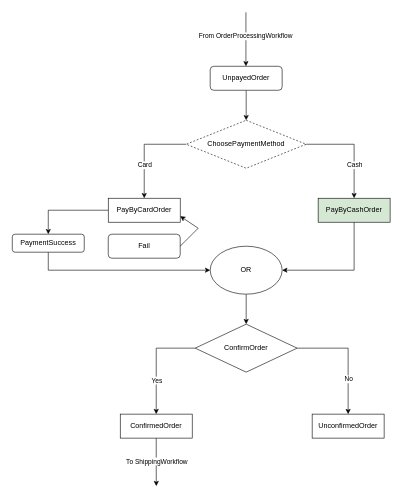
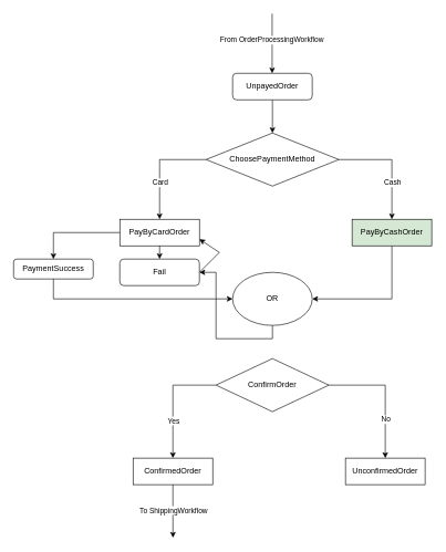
  <mxCell id="0" />
  <mxCell id="1" parent="0" />
  <mxCell id="2" style="edgeStyle=orthogonalEdgeStyle;rounded=0;orthogonalLoop=1;jettySize=auto;html=1;entryX=0.5;entryY=0;entryDx=0;entryDy=0;" parent="1" source="3" target="10" edge="1"><mxGeometry relative="1" as="geometry" /></mxCell>
  <mxCell id="3" value="UnpayedOrder" style="rounded=1;whiteSpace=wrap;html=1;fontSize=12;glass=0;strokeWidth=1;shadow=0;" parent="1" vertex="1"><mxGeometry x="350" y="110" width="120" height="40" as="geometry" /></mxCell>
  <mxCell id="4" value="" style="endArrow=classic;html=1;rounded=0;" parent="1" edge="1"><mxGeometry width="50" height="50" relative="1" as="geometry"><mxPoint x="409.58" y="20" as="sourcePoint" /><mxPoint x="409.58" y="110" as="targetPoint" /></mxGeometry></mxCell>
  <mxCell id="5" value="From OrderProcessingWorkflow" style="edgeLabel;html=1;align=center;verticalAlign=middle;resizable=0;points=[];" parent="4" vertex="1" connectable="0"><mxGeometry x="-0.133" y="-1" relative="1" as="geometry"><mxPoint as="offset" /></mxGeometry></mxCell>
  <mxCell id="6" style="edgeStyle=orthogonalEdgeStyle;rounded=0;orthogonalLoop=1;jettySize=auto;html=1;exitX=0;exitY=0.5;exitDx=0;exitDy=0;entryX=0.5;entryY=0;entryDx=0;entryDy=0;" parent="1" source="10" target="11" edge="1"><mxGeometry relative="1" as="geometry" /></mxCell>
  <mxCell id="7" value="Card" style="edgeLabel;html=1;align=center;verticalAlign=middle;resizable=0;points=[];" parent="6" vertex="1" connectable="0"><mxGeometry x="0.303" relative="1" as="geometry"><mxPoint as="offset" /></mxGeometry></mxCell>
  <mxCell id="8" style="edgeStyle=orthogonalEdgeStyle;rounded=0;orthogonalLoop=1;jettySize=auto;html=1;exitX=1;exitY=0.5;exitDx=0;exitDy=0;entryX=0.5;entryY=0;entryDx=0;entryDy=0;" parent="1" source="10" target="13" edge="1"><mxGeometry relative="1" as="geometry" /></mxCell>
  <mxCell id="9" value="Cash" style="edgeLabel;html=1;align=center;verticalAlign=middle;resizable=0;points=[];" parent="8" vertex="1" connectable="0"><mxGeometry x="0.336" relative="1" as="geometry"><mxPoint as="offset" /></mxGeometry></mxCell>
- <mxCell id="10" value="ChoosePaymentMethod" style="rhombus;whiteSpace=wrap;html=1;dashed=1;" parent="1" vertex="1"><mxGeometry x="310" y="200" width="200" height="80" as="geometry" /></mxCell>
+ <mxCell id="10" value="ChoosePaymentMethod" style="rhombus;whiteSpace=wrap;html=1;" parent="1" vertex="1"><mxGeometry x="310" y="200" width="200" height="80" as="geometry" /></mxCell>
  <mxCell id="11" value="PayByCardOrder" style="rounded=0;whiteSpace=wrap;html=1;" parent="1" vertex="1"><mxGeometry x="180" y="330" width="120" height="40" as="geometry" /></mxCell>
  <mxCell id="12" style="edgeStyle=orthogonalEdgeStyle;rounded=0;orthogonalLoop=1;jettySize=auto;html=1;exitX=0.5;exitY=1;exitDx=0;exitDy=0;entryX=1;entryY=0.5;entryDx=0;entryDy=0;" parent="1" source="13" target="15" edge="1"><mxGeometry relative="1" as="geometry" /></mxCell>
  <mxCell id="13" value="PayByCashOrder" style="rounded=0;whiteSpace=wrap;html=1;fillColor=#d5e8d4;" parent="1" vertex="1"><mxGeometry x="530" y="330" width="120" height="40" as="geometry" /></mxCell>
- <mxCell id="14" style="edgeStyle=orthogonalEdgeStyle;rounded=0;orthogonalLoop=1;jettySize=auto;html=1;exitX=0.5;exitY=1;exitDx=0;exitDy=0;entryX=0.5;entryY=0;entryDx=0;entryDy=0;" parent="1" source="15" target="20" edge="1"><mxGeometry relative="1" as="geometry" /></mxCell>
+ <mxCell id="14" style="edgeStyle=orthogonalEdgeStyle;rounded=0;orthogonalLoop=1;jettySize=auto;html=1;exitX=0.5;exitY=1;exitDx=0;exitDy=0;" parent="1" source="15" target="28" edge="1"><mxGeometry relative="1" as="geometry" /></mxCell>
  <mxCell id="15" value="OR" style="ellipse;whiteSpace=wrap;html=1;" parent="1" vertex="1"><mxGeometry x="350" y="410" width="120" height="80" as="geometry" /></mxCell>
  <mxCell id="16" style="edgeStyle=orthogonalEdgeStyle;rounded=0;orthogonalLoop=1;jettySize=auto;html=1;exitX=0;exitY=0.5;exitDx=0;exitDy=0;entryX=0.5;entryY=0;entryDx=0;entryDy=0;" parent="1" source="20" target="23" edge="1"><mxGeometry relative="1" as="geometry" /></mxCell>
  <mxCell id="17" value="Yes" style="edgeLabel;html=1;align=center;verticalAlign=middle;resizable=0;points=[];" parent="16" vertex="1" connectable="0"><mxGeometry x="0.35" relative="1" as="geometry"><mxPoint as="offset" /></mxGeometry></mxCell>
  <mxCell id="18" style="edgeStyle=orthogonalEdgeStyle;rounded=0;orthogonalLoop=1;jettySize=auto;html=1;exitX=1;exitY=0.5;exitDx=0;exitDy=0;entryX=0.5;entryY=0;entryDx=0;entryDy=0;" parent="1" source="20" target="24" edge="1"><mxGeometry relative="1" as="geometry" /></mxCell>
  <mxCell id="19" value="No" style="edgeLabel;html=1;align=center;verticalAlign=middle;resizable=0;points=[];" parent="18" vertex="1" connectable="0"><mxGeometry x="0.395" relative="1" as="geometry"><mxPoint as="offset" /></mxGeometry></mxCell>
  <mxCell id="20" value="ConfirmOrder" style="rhombus;whiteSpace=wrap;html=1;" parent="1" vertex="1"><mxGeometry x="325" y="540" width="170" height="80" as="geometry" /></mxCell>
  <mxCell id="21" style="edgeStyle=orthogonalEdgeStyle;rounded=0;orthogonalLoop=1;jettySize=auto;html=1;exitX=0.5;exitY=1;exitDx=0;exitDy=0;" parent="1" source="23" edge="1"><mxGeometry relative="1" as="geometry"><mxPoint x="260.138" y="810" as="targetPoint" /></mxGeometry></mxCell>
  <mxCell id="22" value="To ShippingWorkflow" style="edgeLabel;html=1;align=center;verticalAlign=middle;resizable=0;points=[];" parent="21" vertex="1" connectable="0"><mxGeometry x="-0.068" relative="1" as="geometry"><mxPoint as="offset" /></mxGeometry></mxCell>
  <mxCell id="23" value="ConfirmedOrder" style="rounded=0;whiteSpace=wrap;html=1;" parent="1" vertex="1"><mxGeometry x="200" y="690" width="120" height="40" as="geometry" /></mxCell>
  <mxCell id="24" value="UnconfirmedOrder" style="rounded=0;whiteSpace=wrap;html=1;" parent="1" vertex="1"><mxGeometry x="520" y="690" width="120" height="40" as="geometry" /></mxCell>
+ <mxCell id="25" value="" style="endArrow=classic;html=1;rounded=0;exitX=0.5;exitY=1;exitDx=0;exitDy=0;entryX=0.5;entryY=0;entryDx=0;entryDy=0;" edge="1" parent="1" source="11" target="28"><mxGeometry width="50" height="50" relative="1" as="geometry"><mxPoint x="215" y="440" as="sourcePoint" /><mxPoint x="240" y="410" as="targetPoint" /></mxGeometry></mxCell>
  <mxCell id="26" value="PaymentSuccess" style="rounded=1;whiteSpace=wrap;html=1;fontSize=12;glass=0;strokeWidth=1;shadow=0;" vertex="1" parent="1"><mxGeometry x="20" y="390" width="120" height="30" as="geometry" /></mxCell>
  <mxCell id="27" value="" style="endArrow=classic;html=1;rounded=0;exitX=0;exitY=0.5;exitDx=0;exitDy=0;entryX=0.5;entryY=0;entryDx=0;entryDy=0;" edge="1" parent="1" source="11" target="26"><mxGeometry width="50" height="50" relative="1" as="geometry"><mxPoint x="70" y="390" as="sourcePoint" /><mxPoint x="80" y="350" as="targetPoint" /><Array as="points"><mxPoint x="80" y="350" /></Array></mxGeometry></mxCell>
  <mxCell id="28" value="Fail" style="rounded=1;whiteSpace=wrap;html=1;fontSize=12;glass=0;strokeWidth=1;shadow=0;" vertex="1" parent="1"><mxGeometry x="180" y="390" width="120" height="40" as="geometry" /></mxCell>
  <mxCell id="29" value="" style="endArrow=classic;html=1;rounded=0;entryX=1;entryY=0.75;entryDx=0;entryDy=0;" edge="1" parent="1" target="11"><mxGeometry width="50" height="50" relative="1" as="geometry"><mxPoint x="300" y="410" as="sourcePoint" /><mxPoint x="350" y="360" as="targetPoint" /><Array as="points"><mxPoint x="330" y="380" /></Array></mxGeometry></mxCell>
  <mxCell id="30" value="" style="endArrow=classic;html=1;rounded=0;entryX=0;entryY=0.5;entryDx=0;entryDy=0;exitX=0.5;exitY=1;exitDx=0;exitDy=0;" edge="1" parent="1" source="26" target="15"><mxGeometry width="50" height="50" relative="1" as="geometry"><mxPoint x="80" y="450" as="sourcePoint" /><mxPoint x="230" y="450" as="targetPoint" /><Array as="points"><mxPoint x="80" y="450" /></Array></mxGeometry></mxCell>
